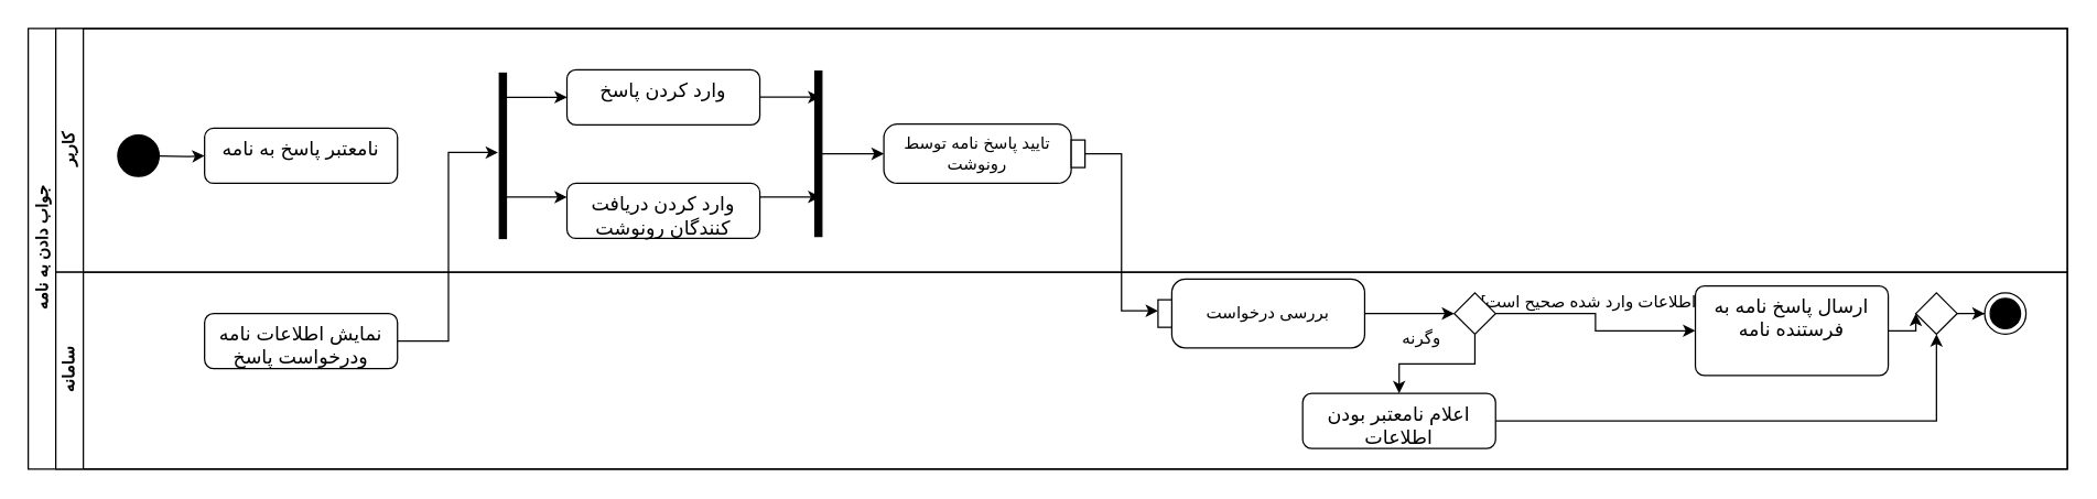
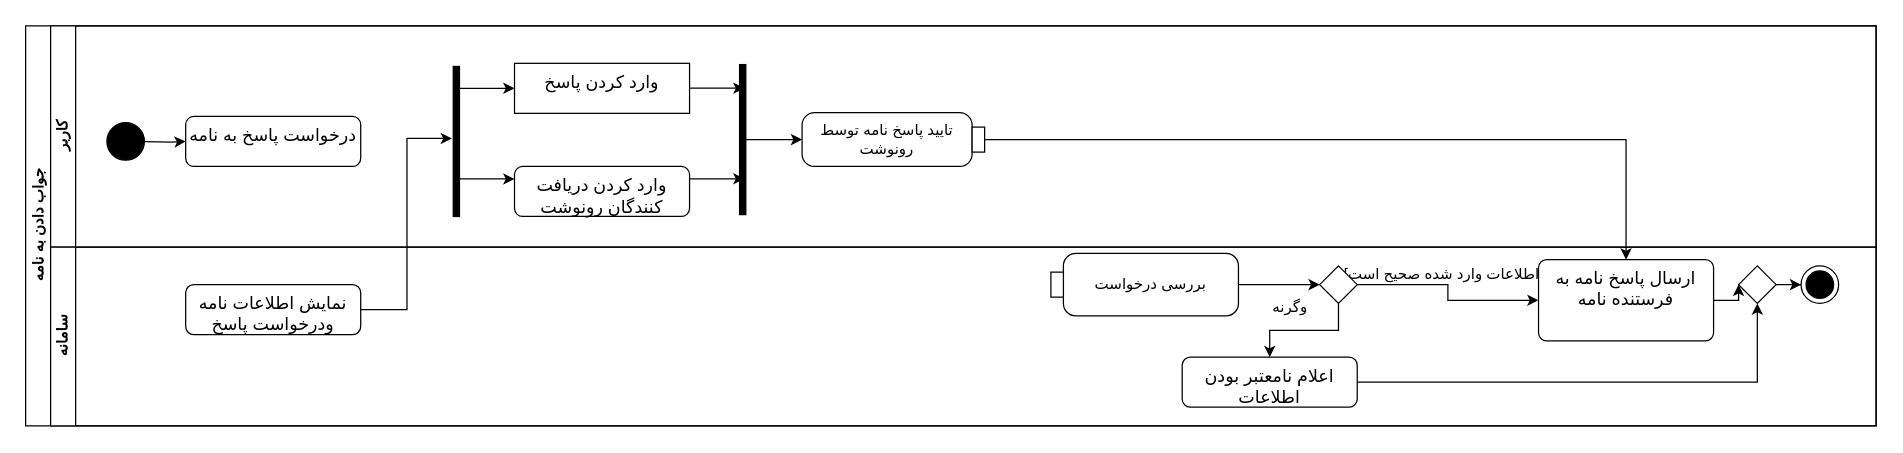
  <mxCell id="0" />
  <mxCell id="1" parent="0" />
  <mxCell id="2" value="جواب دادن به نامه" style="swimlane;html=1;childLayout=stackLayout;resizeParent=1;resizeParentMax=0;horizontal=0;startSize=20;horizontalStack=0;" vertex="1" parent="1"><mxGeometry x="20" y="20" width="1480" height="320" as="geometry" /></mxCell>
  <mxCell id="3" value="کاربر" style="swimlane;html=1;startSize=20;horizontal=0;" vertex="1" parent="2"><mxGeometry x="20" width="1460" height="177" as="geometry"><mxRectangle x="20" width="490" height="30" as="alternateBounds" /></mxGeometry></mxCell>
  <mxCell id="4" style="edgeStyle=orthogonalEdgeStyle;rounded=0;orthogonalLoop=1;jettySize=auto;html=1;" edge="1" parent="3" target="6"><mxGeometry relative="1" as="geometry"><mxPoint x="110" y="92.5" as="targetPoint" /><mxPoint x="75.0" y="92.559" as="sourcePoint" /></mxGeometry></mxCell>
  <mxCell id="5" value="" style="ellipse;fillColor=strokeColor;html=1;" vertex="1" parent="3"><mxGeometry x="45" y="77.5" width="30" height="30" as="geometry" /></mxCell>
- <mxCell id="6" value="&lt;font style=&quot;font-size: 14px;&quot;&gt;نامعتبر پاسخ به نامه&lt;/font&gt;" style="html=1;align=center;verticalAlign=top;rounded=1;absoluteArcSize=1;arcSize=13;dashed=0;whiteSpace=wrap;" vertex="1" parent="3"><mxGeometry x="108" y="72.5" width="140" height="40" as="geometry" /></mxCell>
- <mxCell id="7" value="&lt;span style=&quot;font-size: 14px;&quot;&gt;وارد کردن پاسخ&lt;/span&gt;" style="html=1;align=center;verticalAlign=top;rounded=1;absoluteArcSize=1;arcSize=13;dashed=0;whiteSpace=wrap;" vertex="1" parent="3"><mxGeometry x="371" y="30" width="140" height="40" as="geometry" /></mxCell>
+ <mxCell id="6" value="&lt;font style=&quot;font-size: 14px;&quot;&gt;درخواست پاسخ به نامه&lt;/font&gt;" style="html=1;align=center;verticalAlign=top;rounded=1;absoluteArcSize=1;arcSize=13;dashed=0;whiteSpace=wrap;" vertex="1" parent="3"><mxGeometry x="108" y="72.5" width="140" height="40" as="geometry" /></mxCell>
+ <mxCell id="7" value="&lt;span style=&quot;font-size: 14px;&quot;&gt;وارد کردن پاسخ&lt;/span&gt;" style="html=1;align=center;verticalAlign=top;absoluteArcSize=1;arcSize=13;dashed=0;whiteSpace=wrap;rounded=0;" vertex="1" parent="3"><mxGeometry x="371" y="30" width="140" height="40" as="geometry" /></mxCell>
  <mxCell id="8" value="تایید پاسخ نامه توسط رونوشت" style="shape=mxgraph.uml25.action;html=1;align=center;verticalAlign=middle;absoluteArcSize=1;arcSize=10;dashed=0;spacingRight=10;whiteSpace=wrap;" vertex="1" parent="3"><mxGeometry x="601" y="69.5" width="146" height="43" as="geometry" /></mxCell>
  <mxCell id="9" value="" style="edgeStyle=orthogonalEdgeStyle;rounded=0;orthogonalLoop=1;jettySize=auto;html=1;entryX=0;entryY=0.5;entryDx=0;entryDy=0;" edge="1" parent="3" source="11" target="7"><mxGeometry relative="1" as="geometry"><Array as="points"><mxPoint x="349" y="50.5" /></Array></mxGeometry></mxCell>
  <mxCell id="10" value="" style="edgeStyle=orthogonalEdgeStyle;rounded=0;orthogonalLoop=1;jettySize=auto;html=1;" edge="1" parent="3" source="11" target="12"><mxGeometry relative="1" as="geometry"><Array as="points"><mxPoint x="341" y="122.5" /><mxPoint x="341" y="122.5" /></Array></mxGeometry></mxCell>
  <mxCell id="11" value="" style="html=1;points=[];perimeter=orthogonalPerimeter;fillColor=strokeColor;" vertex="1" parent="3"><mxGeometry x="322" y="32.5" width="5" height="120" as="geometry" /></mxCell>
  <mxCell id="12" value="&lt;font style=&quot;font-size: 14px;&quot;&gt;وارد کردن دریافت کنندگان رونوشت&lt;/font&gt;" style="html=1;align=center;verticalAlign=top;rounded=1;absoluteArcSize=1;arcSize=13;dashed=0;whiteSpace=wrap;" vertex="1" parent="3"><mxGeometry x="371" y="112.5" width="140" height="40" as="geometry" /></mxCell>
  <mxCell id="13" value="" style="edgeStyle=orthogonalEdgeStyle;rounded=0;orthogonalLoop=1;jettySize=auto;html=1;entryX=0;entryY=0.5;entryDx=0;entryDy=0;" edge="1" parent="3"><mxGeometry relative="1" as="geometry"><mxPoint x="555" y="49.9" as="targetPoint" /><Array as="points"><mxPoint x="533" y="49.9" /></Array><mxPoint x="511.0" y="49.9" as="sourcePoint" /></mxGeometry></mxCell>
  <mxCell id="14" value="" style="edgeStyle=orthogonalEdgeStyle;rounded=0;orthogonalLoop=1;jettySize=auto;html=1;" edge="1" parent="3"><mxGeometry relative="1" as="geometry"><mxPoint x="555" y="122.36" as="targetPoint" /><Array as="points"><mxPoint x="525" y="122.36" /><mxPoint x="525" y="122.36" /></Array><mxPoint x="511" y="122.36" as="sourcePoint" /></mxGeometry></mxCell>
  <mxCell id="15" value="" style="edgeStyle=orthogonalEdgeStyle;rounded=0;orthogonalLoop=1;jettySize=auto;html=1;" edge="1" parent="3" source="16" target="8"><mxGeometry relative="1" as="geometry" /></mxCell>
  <mxCell id="16" value="" style="html=1;points=[];perimeter=orthogonalPerimeter;fillColor=strokeColor;" vertex="1" parent="3"><mxGeometry x="551" y="31" width="5" height="120" as="geometry" /></mxCell>
  <mxCell id="17" value="سامانه" style="swimlane;html=1;startSize=20;horizontal=0;" vertex="1" parent="2"><mxGeometry x="20" y="177" width="1460" height="143" as="geometry" /></mxCell>
  <mxCell id="18" value="&lt;font style=&quot;font-size: 14px;&quot;&gt;نمایش اطلاعات نامه ودرخواست پاسخ&lt;/font&gt;" style="html=1;align=center;verticalAlign=top;rounded=1;absoluteArcSize=1;arcSize=13;dashed=0;whiteSpace=wrap;" vertex="1" parent="17"><mxGeometry x="108" y="30" width="140" height="40" as="geometry" /></mxCell>
  <mxCell id="19" style="edgeStyle=orthogonalEdgeStyle;rounded=0;orthogonalLoop=1;jettySize=auto;html=1;exitX=1;exitY=0.5;exitDx=0;exitDy=0;" edge="1" parent="17" source="21" target="28"><mxGeometry relative="1" as="geometry"><mxPoint x="758.62" y="88" as="sourcePoint" /><mxPoint x="1015" y="88" as="targetPoint" /></mxGeometry></mxCell>
  <mxCell id="20" value="&lt;span style=&quot;font-size: 12px;&quot;&gt;[اطلاعات وارد شده صحیح است]&lt;/span&gt;" style="edgeLabel;html=1;align=center;verticalAlign=middle;resizable=0;points=[];" connectable="0" vertex="1" parent="19"><mxGeometry x="-0.362" y="1" relative="1" as="geometry"><mxPoint x="18" y="-8" as="offset" /></mxGeometry></mxCell>
  <mxCell id="21" value="" style="rhombus;" vertex="1" parent="17"><mxGeometry x="1015" y="15" width="30" height="30" as="geometry" /></mxCell>
  <mxCell id="22" style="edgeStyle=orthogonalEdgeStyle;rounded=0;orthogonalLoop=1;jettySize=auto;html=1;entryX=0.5;entryY=1;entryDx=0;entryDy=0;" edge="1" parent="17" source="23" target="32"><mxGeometry relative="1" as="geometry"><mxPoint x="1380" y="84" as="targetPoint" /></mxGeometry></mxCell>
  <mxCell id="23" value="&lt;font style=&quot;font-size: 14px;&quot;&gt;اعلام نامعتبر بودن اطلاعات&lt;/font&gt;" style="html=1;align=center;verticalAlign=top;rounded=1;absoluteArcSize=1;arcSize=13;dashed=0;whiteSpace=wrap;" vertex="1" parent="17"><mxGeometry x="905" y="88" width="140" height="40" as="geometry" /></mxCell>
  <mxCell id="24" style="edgeStyle=orthogonalEdgeStyle;rounded=0;orthogonalLoop=1;jettySize=auto;html=1;" edge="1" parent="17" source="21" target="23"><mxGeometry relative="1" as="geometry" /></mxCell>
  <mxCell id="25" value="&lt;font style=&quot;font-size: 12px;&quot;&gt;وگرنه&lt;/font&gt;" style="edgeLabel;html=1;align=center;verticalAlign=middle;resizable=0;points=[];" connectable="0" vertex="1" parent="24"><mxGeometry x="-0.221" y="-2" relative="1" as="geometry"><mxPoint x="-23" y="-17" as="offset" /></mxGeometry></mxCell>
  <mxCell id="26" style="edgeStyle=orthogonalEdgeStyle;rounded=0;orthogonalLoop=1;jettySize=auto;html=1;entryX=0;entryY=0.5;entryDx=0;entryDy=0;" edge="1" parent="17" source="27" target="21"><mxGeometry relative="1" as="geometry" /></mxCell>
  <mxCell id="27" value="بررسی درخواست" style="shape=mxgraph.uml25.action;html=1;align=center;verticalAlign=middle;absoluteArcSize=1;arcSize=10;dashed=0;spacingLeft=10;flipH=1;whiteSpace=wrap;" vertex="1" parent="17"><mxGeometry x="800" y="5" width="150" height="50" as="geometry" /></mxCell>
  <mxCell id="28" value="&lt;font style=&quot;font-size: 14px;&quot;&gt;ارسال پاسخ نامه به فرستنده نامه&lt;/font&gt;" style="html=1;align=center;verticalAlign=top;rounded=1;absoluteArcSize=1;arcSize=13;dashed=0;whiteSpace=wrap;" vertex="1" parent="17"><mxGeometry x="1190" y="10" width="140" height="65" as="geometry" /></mxCell>
  <mxCell id="29" value="" style="ellipse;html=1;shape=endState;fillColor=strokeColor;" vertex="1" parent="17"><mxGeometry x="1400" y="15" width="30" height="30" as="geometry" /></mxCell>
  <mxCell id="30" style="edgeStyle=orthogonalEdgeStyle;rounded=0;orthogonalLoop=1;jettySize=auto;html=1;" edge="1" parent="17" source="32" target="29"><mxGeometry relative="1" as="geometry" /></mxCell>
  <mxCell id="31" value="" style="edgeStyle=orthogonalEdgeStyle;rounded=0;orthogonalLoop=1;jettySize=auto;html=1;" edge="1" parent="17" source="28" target="32"><mxGeometry relative="1" as="geometry"><mxPoint x="1410" y="487" as="sourcePoint" /><mxPoint x="1480" y="487" as="targetPoint" /></mxGeometry></mxCell>
  <mxCell id="32" value="" style="rhombus;" vertex="1" parent="17"><mxGeometry x="1350" y="15" width="30" height="30" as="geometry" /></mxCell>
- <mxCell id="33" style="edgeStyle=orthogonalEdgeStyle;rounded=0;orthogonalLoop=1;jettySize=auto;html=1;entryX=1;entryY=0.46;entryDx=0;entryDy=0;entryPerimeter=0;" edge="1" parent="2" source="8" target="27"><mxGeometry relative="1" as="geometry"><mxPoint x="830" y="290" as="targetPoint" /></mxGeometry></mxCell>
+ <mxCell id="33" style="edgeStyle=orthogonalEdgeStyle;rounded=0;orthogonalLoop=1;jettySize=auto;html=1;" edge="1" parent="2" source="8" target="28"><mxGeometry relative="1" as="geometry"><mxPoint x="830" y="290" as="targetPoint" /></mxGeometry></mxCell>
  <mxCell id="34" style="edgeStyle=orthogonalEdgeStyle;rounded=0;orthogonalLoop=1;jettySize=auto;html=1;entryX=-0.207;entryY=0.48;entryDx=0;entryDy=0;entryPerimeter=0;" edge="1" parent="2" source="18" target="11"><mxGeometry relative="1" as="geometry"><mxPoint x="310" y="140" as="targetPoint" /></mxGeometry></mxCell>
